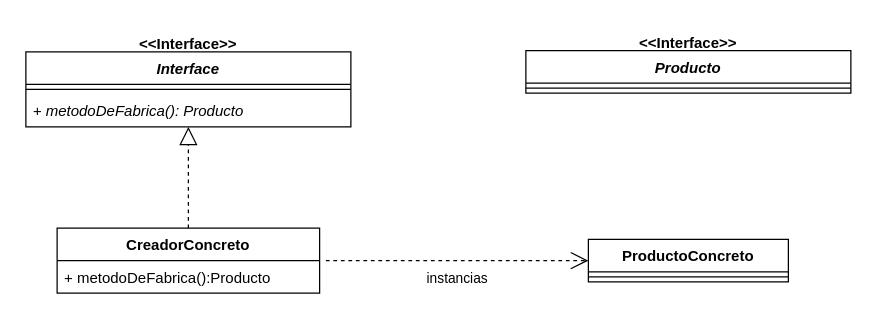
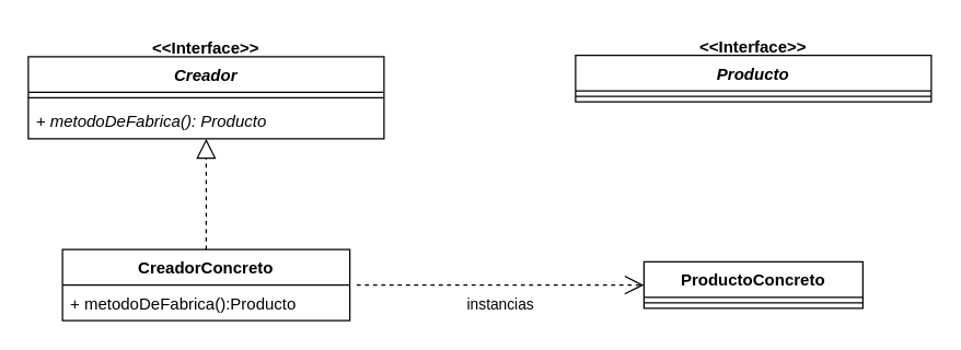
  <mxCell id="0" />
  <mxCell id="1" parent="0" />
- <mxCell id="2" value="Interface" style="swimlane;fontStyle=3;align=center;verticalAlign=top;childLayout=stackLayout;horizontal=1;startSize=26;horizontalStack=0;resizeParent=1;resizeParentMax=0;resizeLast=0;collapsible=1;marginBottom=0;" vertex="1" parent="1"><mxGeometry x="20" y="41" width="260" height="60" as="geometry"><mxRectangle x="640" y="400" width="80" height="26" as="alternateBounds" /></mxGeometry></mxCell>
+ <mxCell id="2" value="Creador" style="swimlane;fontStyle=3;align=center;verticalAlign=top;childLayout=stackLayout;horizontal=1;startSize=26;horizontalStack=0;resizeParent=1;resizeParentMax=0;resizeLast=0;collapsible=1;marginBottom=0;" vertex="1" parent="1"><mxGeometry x="20" y="41" width="260" height="60" as="geometry"><mxRectangle x="640" y="400" width="80" height="26" as="alternateBounds" /></mxGeometry></mxCell>
  <mxCell id="3" value="" style="line;strokeWidth=1;fillColor=none;align=left;verticalAlign=middle;spacingTop=-1;spacingLeft=3;spacingRight=3;rotatable=0;labelPosition=right;points=[];portConstraint=eastwest;" vertex="1" parent="2"><mxGeometry y="26" width="260" height="8" as="geometry" /></mxCell>
  <mxCell id="4" value="+ metodoDeFabrica(): Producto" style="text;strokeColor=none;fillColor=none;align=left;verticalAlign=top;spacingLeft=4;spacingRight=4;overflow=hidden;rotatable=0;points=[[0,0.5],[1,0.5]];portConstraint=eastwest;fontStyle=2" vertex="1" parent="2"><mxGeometry y="34" width="260" height="26" as="geometry" /></mxCell>
  <mxCell id="5" value="CreadorConcreto" style="swimlane;fontStyle=1;align=center;verticalAlign=top;childLayout=stackLayout;horizontal=1;startSize=26;horizontalStack=0;resizeParent=1;resizeParentMax=0;resizeLast=0;collapsible=1;marginBottom=0;" vertex="1" parent="1"><mxGeometry x="45" y="182" width="210" height="52" as="geometry" /></mxCell>
  <mxCell id="6" value="+ metodoDeFabrica():Producto" style="text;strokeColor=none;fillColor=none;align=left;verticalAlign=top;spacingLeft=4;spacingRight=4;overflow=hidden;rotatable=0;points=[[0,0.5],[1,0.5]];portConstraint=eastwest;" vertex="1" parent="5"><mxGeometry y="26" width="210" height="26" as="geometry" /></mxCell>
  <mxCell id="7" value="" style="endArrow=block;dashed=1;endFill=0;endSize=12;html=1;rounded=0;exitX=0.5;exitY=0;exitDx=0;exitDy=0;" edge="1" parent="1" source="5" target="4"><mxGeometry width="160" relative="1" as="geometry"><mxPoint x="250" y="171" as="sourcePoint" /><mxPoint x="410" y="171" as="targetPoint" /></mxGeometry></mxCell>
  <mxCell id="8" value="&lt;&lt;Interface&gt;&gt;" style="text;align=center;fontStyle=1;verticalAlign=middle;spacingLeft=3;spacingRight=3;strokeColor=none;rotatable=0;points=[[0,0.5],[1,0.5]];portConstraint=eastwest;" vertex="1" parent="1"><mxGeometry x="110" y="21" width="80" height="26" as="geometry" /></mxCell>
  <mxCell id="9" value="Producto" style="swimlane;fontStyle=3;align=center;verticalAlign=top;childLayout=stackLayout;horizontal=1;startSize=26;horizontalStack=0;resizeParent=1;resizeParentMax=0;resizeLast=0;collapsible=1;marginBottom=0;" vertex="1" parent="1"><mxGeometry x="420" y="40" width="260" height="34" as="geometry"><mxRectangle x="640" y="400" width="80" height="26" as="alternateBounds" /></mxGeometry></mxCell>
  <mxCell id="10" value="" style="line;strokeWidth=1;fillColor=none;align=left;verticalAlign=middle;spacingTop=-1;spacingLeft=3;spacingRight=3;rotatable=0;labelPosition=right;points=[];portConstraint=eastwest;" vertex="1" parent="9"><mxGeometry y="26" width="260" height="8" as="geometry" /></mxCell>
  <mxCell id="11" value="ProductoConcreto" style="swimlane;fontStyle=1;align=center;verticalAlign=top;childLayout=stackLayout;horizontal=1;startSize=26;horizontalStack=0;resizeParent=1;resizeParentMax=0;resizeLast=0;collapsible=1;marginBottom=0;" vertex="1" parent="1"><mxGeometry x="470" y="191" width="160" height="34" as="geometry" /></mxCell>
  <mxCell id="12" value="" style="line;strokeWidth=1;fillColor=none;align=left;verticalAlign=middle;spacingTop=-1;spacingLeft=3;spacingRight=3;rotatable=0;labelPosition=right;points=[];portConstraint=eastwest;" vertex="1" parent="11"><mxGeometry y="26" width="160" height="8" as="geometry" /></mxCell>
  <mxCell id="13" value="&lt;&lt;Interface&gt;&gt;" style="text;align=center;fontStyle=1;verticalAlign=middle;spacingLeft=3;spacingRight=3;strokeColor=none;rotatable=0;points=[[0,0.5],[1,0.5]];portConstraint=eastwest;" vertex="1" parent="1"><mxGeometry x="510" y="20" width="80" height="26" as="geometry" /></mxCell>
  <mxCell id="14" value="instancias" style="endArrow=open;endSize=12;dashed=1;html=1;rounded=0;entryX=0;entryY=0.5;entryDx=0;entryDy=0;" edge="1" parent="1" target="11"><mxGeometry x="0.0" y="-14" width="160" relative="1" as="geometry"><mxPoint x="260" y="208" as="sourcePoint" /><mxPoint x="390" y="216.5" as="targetPoint" /><mxPoint as="offset" /></mxGeometry></mxCell>
